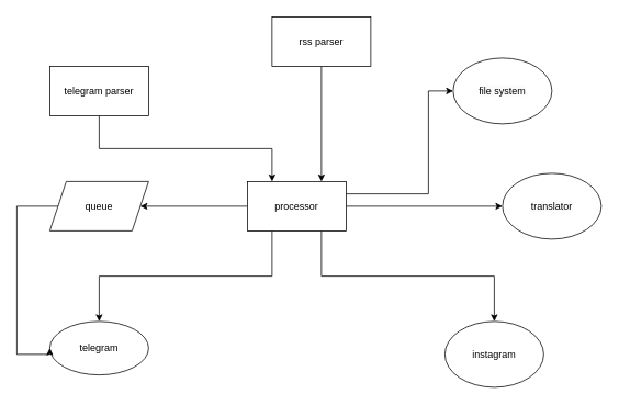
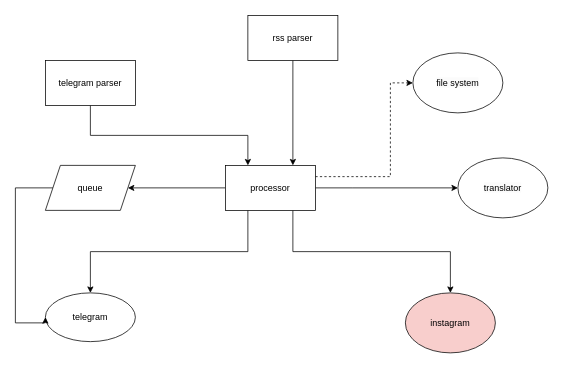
  <mxCell id="0" />
  <mxCell id="1" parent="0" />
  <mxCell id="2" style="edgeStyle=orthogonalEdgeStyle;rounded=0;orthogonalLoop=1;jettySize=auto;html=1;exitX=0.25;exitY=1;exitDx=0;exitDy=0;entryX=0.5;entryY=0;entryDx=0;entryDy=0;" edge="1" parent="1" source="7" target="14"><mxGeometry relative="1" as="geometry" /></mxCell>
  <mxCell id="3" style="edgeStyle=orthogonalEdgeStyle;rounded=0;orthogonalLoop=1;jettySize=auto;html=1;exitX=0.75;exitY=1;exitDx=0;exitDy=0;entryX=0.5;entryY=0;entryDx=0;entryDy=0;" edge="1" parent="1" source="7" target="15"><mxGeometry relative="1" as="geometry" /></mxCell>
  <mxCell id="4" style="edgeStyle=orthogonalEdgeStyle;rounded=0;orthogonalLoop=1;jettySize=auto;html=1;" edge="1" parent="1" source="7" target="17"><mxGeometry relative="1" as="geometry" /></mxCell>
- <mxCell id="5" style="edgeStyle=orthogonalEdgeStyle;rounded=0;orthogonalLoop=1;jettySize=auto;html=1;entryX=0;entryY=0.5;entryDx=0;entryDy=0;exitX=1;exitY=0.25;exitDx=0;exitDy=0;" edge="1" parent="1" source="7" target="13"><mxGeometry relative="1" as="geometry"><Array as="points"><mxPoint x="520" y="235" /><mxPoint x="520" y="110" /></Array></mxGeometry></mxCell>
+ <mxCell id="5" style="edgeStyle=orthogonalEdgeStyle;rounded=0;orthogonalLoop=1;jettySize=auto;html=1;entryX=0;entryY=0.5;entryDx=0;entryDy=0;exitX=1;exitY=0.25;exitDx=0;exitDy=0;dashed=1;" edge="1" parent="1" source="7" target="13"><mxGeometry relative="1" as="geometry"><Array as="points"><mxPoint x="520" y="235" /><mxPoint x="520" y="110" /></Array></mxGeometry></mxCell>
  <mxCell id="6" style="edgeStyle=orthogonalEdgeStyle;rounded=0;orthogonalLoop=1;jettySize=auto;html=1;exitX=1;exitY=0.5;exitDx=0;exitDy=0;entryX=0;entryY=0.5;entryDx=0;entryDy=0;" edge="1" parent="1" source="7" target="12"><mxGeometry relative="1" as="geometry"><Array as="points"><mxPoint x="470" y="250" /><mxPoint x="470" y="250" /></Array></mxGeometry></mxCell>
  <mxCell id="7" value="processor" style="rounded=0;whiteSpace=wrap;html=1;" vertex="1" parent="1"><mxGeometry x="300" y="220" width="120" height="60" as="geometry" /></mxCell>
  <mxCell id="8" style="edgeStyle=orthogonalEdgeStyle;rounded=0;orthogonalLoop=1;jettySize=auto;html=1;exitX=0.5;exitY=1;exitDx=0;exitDy=0;entryX=0.25;entryY=0;entryDx=0;entryDy=0;" edge="1" parent="1" source="9" target="7"><mxGeometry relative="1" as="geometry" /></mxCell>
  <mxCell id="9" value="telegram parser" style="rounded=0;whiteSpace=wrap;html=1;" vertex="1" parent="1"><mxGeometry x="60" y="80" width="120" height="60" as="geometry" /></mxCell>
  <mxCell id="10" style="edgeStyle=orthogonalEdgeStyle;rounded=0;orthogonalLoop=1;jettySize=auto;html=1;entryX=0.75;entryY=0;entryDx=0;entryDy=0;exitX=0.5;exitY=1;exitDx=0;exitDy=0;" edge="1" parent="1" source="11" target="7"><mxGeometry relative="1" as="geometry" /></mxCell>
  <mxCell id="11" value="rss parser" style="rounded=0;whiteSpace=wrap;html=1;" vertex="1" parent="1"><mxGeometry x="330" y="20" width="120" height="60" as="geometry" /></mxCell>
  <mxCell id="12" value="&lt;meta charset=&quot;utf-8&quot;&gt;&lt;span style=&quot;color: rgb(0, 0, 0); font-family: Helvetica; font-size: 12px; font-style: normal; font-variant-ligatures: normal; font-variant-caps: normal; font-weight: 400; letter-spacing: normal; orphans: 2; text-align: center; text-indent: 0px; text-transform: none; widows: 2; word-spacing: 0px; -webkit-text-stroke-width: 0px; background-color: rgb(251, 251, 251); text-decoration-thickness: initial; text-decoration-style: initial; text-decoration-color: initial; float: none; display: inline !important;&quot;&gt;translator&lt;/span&gt;" style="ellipse;whiteSpace=wrap;html=1;" vertex="1" parent="1"><mxGeometry x="610" y="210" width="120" height="80" as="geometry" /></mxCell>
  <mxCell id="13" value="&lt;span style=&quot;color: rgb(0, 0, 0); font-family: Helvetica; font-size: 12px; font-style: normal; font-variant-ligatures: normal; font-variant-caps: normal; font-weight: 400; letter-spacing: normal; orphans: 2; text-align: center; text-indent: 0px; text-transform: none; widows: 2; word-spacing: 0px; -webkit-text-stroke-width: 0px; background-color: rgb(251, 251, 251); text-decoration-thickness: initial; text-decoration-style: initial; text-decoration-color: initial; float: none; display: inline !important;&quot;&gt;file system&lt;/span&gt;" style="ellipse;whiteSpace=wrap;html=1;" vertex="1" parent="1"><mxGeometry x="550" y="70" width="120" height="80" as="geometry" /></mxCell>
  <mxCell id="14" value="telegram" style="ellipse;whiteSpace=wrap;html=1;" vertex="1" parent="1"><mxGeometry x="60" y="390" width="120" height="65" as="geometry" /></mxCell>
- <mxCell id="15" value="instagram" style="ellipse;whiteSpace=wrap;html=1;" vertex="1" parent="1"><mxGeometry x="540" y="390" width="120" height="80" as="geometry" /></mxCell>
+ <mxCell id="15" value="instagram" style="ellipse;whiteSpace=wrap;html=1;fillColor=#f8cecc;" vertex="1" parent="1"><mxGeometry x="540" y="390" width="120" height="80" as="geometry" /></mxCell>
  <mxCell id="16" style="edgeStyle=orthogonalEdgeStyle;rounded=0;orthogonalLoop=1;jettySize=auto;html=1;entryX=0;entryY=0.5;entryDx=0;entryDy=0;exitX=0;exitY=0.5;exitDx=0;exitDy=0;" edge="1" parent="1" source="17" target="14"><mxGeometry relative="1" as="geometry"><Array as="points"><mxPoint x="20" y="250" /><mxPoint x="20" y="430" /></Array></mxGeometry></mxCell>
  <mxCell id="17" value="queue" style="shape=parallelogram;perimeter=parallelogramPerimeter;whiteSpace=wrap;html=1;fixedSize=1;" vertex="1" parent="1"><mxGeometry x="60" y="220" width="120" height="60" as="geometry" /></mxCell>
